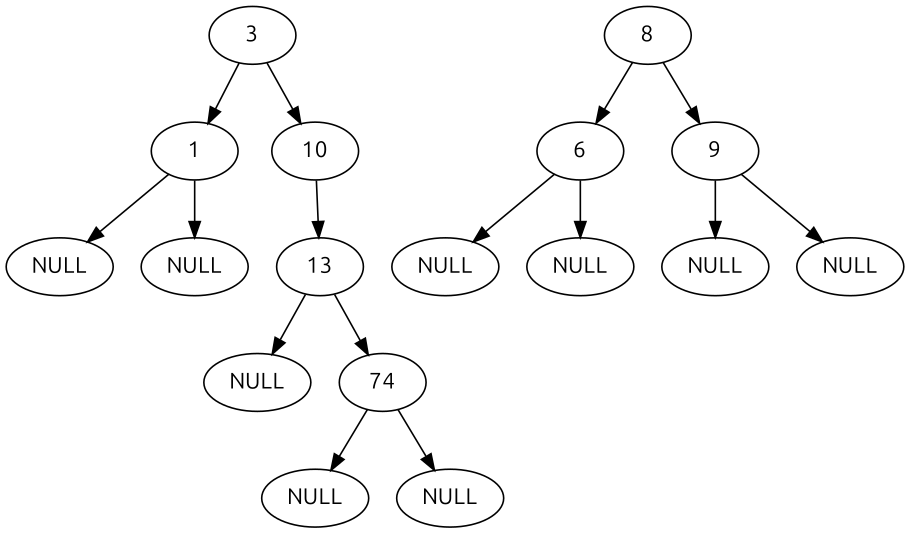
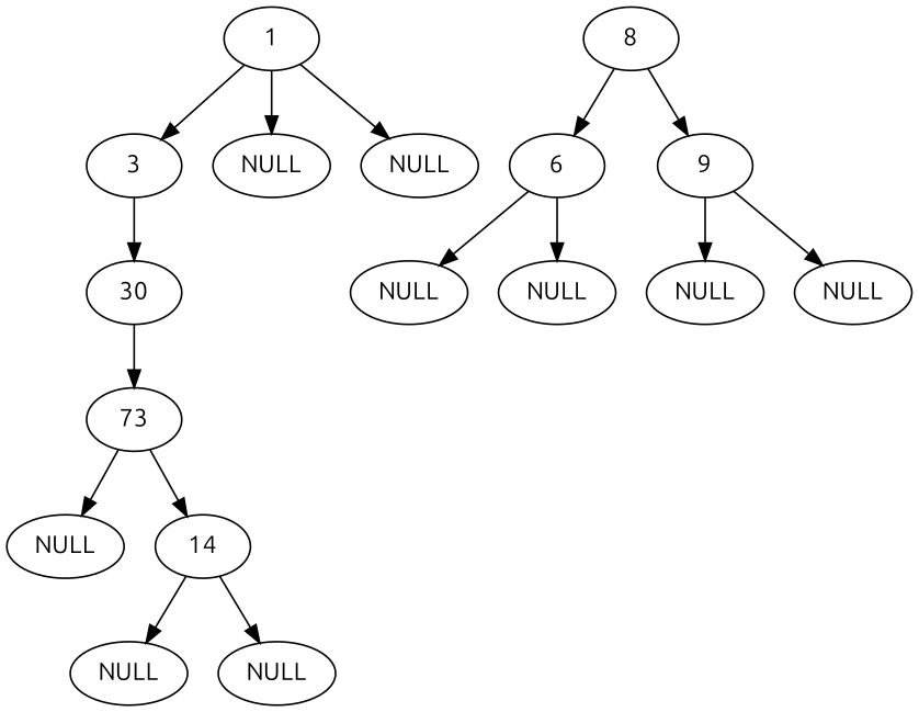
  digraph {
    fontname=Ubuntu
    node [fontname=Ubuntu]
    edge [fontname=Ubuntu]
    3
    1
-   10
+   10 [label=30]
    n4 [label=NULL]
    n5 [label=NULL]
-   13
+   13 [label=73]
    8
    6
    9
    n10 [label=NULL]
-   14 [label=74]
+   14
    n12 [label=NULL]
    n13 [label=NULL]
    n14 [label=NULL]
    n15 [label=NULL]
    n16 [label=NULL]
    n17 [label=NULL]
-   3 -> 1
+   1 -> 3
    3 -> 10
    1 -> n4
    1 -> n5
    10 -> 13
    13 -> n10
    13 -> 14
    8 -> 6
    8 -> 9
    6 -> n12
    6 -> n13
    9 -> n14
    9 -> n15
    14 -> n16
    14 -> n17
  }
